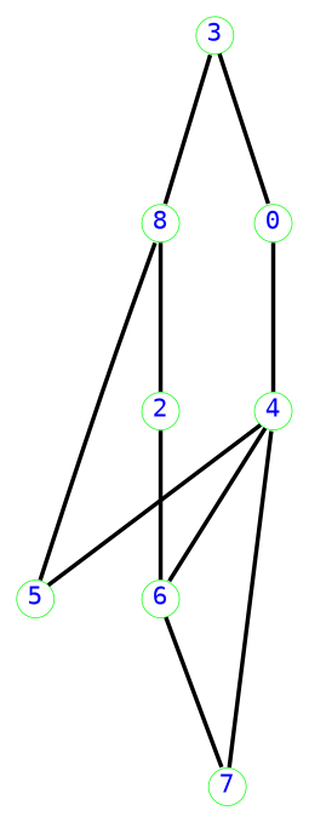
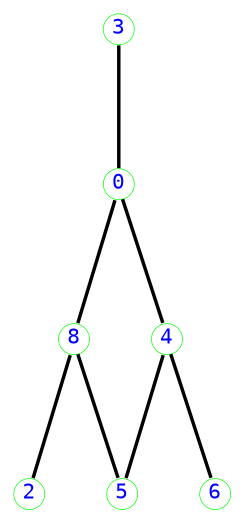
  graph {
    fontname="DejaVu Sans Mono"
    node [color=Green fixedsize=true font=Courier fontcolor=Blue fontname="DejaVu Sans Mono" fontsize=6 penwidth=0.2 shape=circle]
    edge [fontname="DejaVu Sans Mono"]
    0 [height=0.125 width=0.125]
    n2 [height=0.125 label=8 width=0.125]
    4 [height=0.125 width=0.125]
    2 [height=0.125 width=0.125]
    5 [height=0.125 width=0.125]
    6 [height=0.125 width=0.125]
    3 [height=0.125 width=0.125]
-   7 [height=0.125 width=0.125]
-   3 -- n2
+   0 -- n2
    0 -- 4
    n2 -- 2
    n2 -- 5
    4 -- 5
    4 -- 6
-   2 -- 6
-   6 -- 7
    3 -- 0
-   7 -- 4
  }
